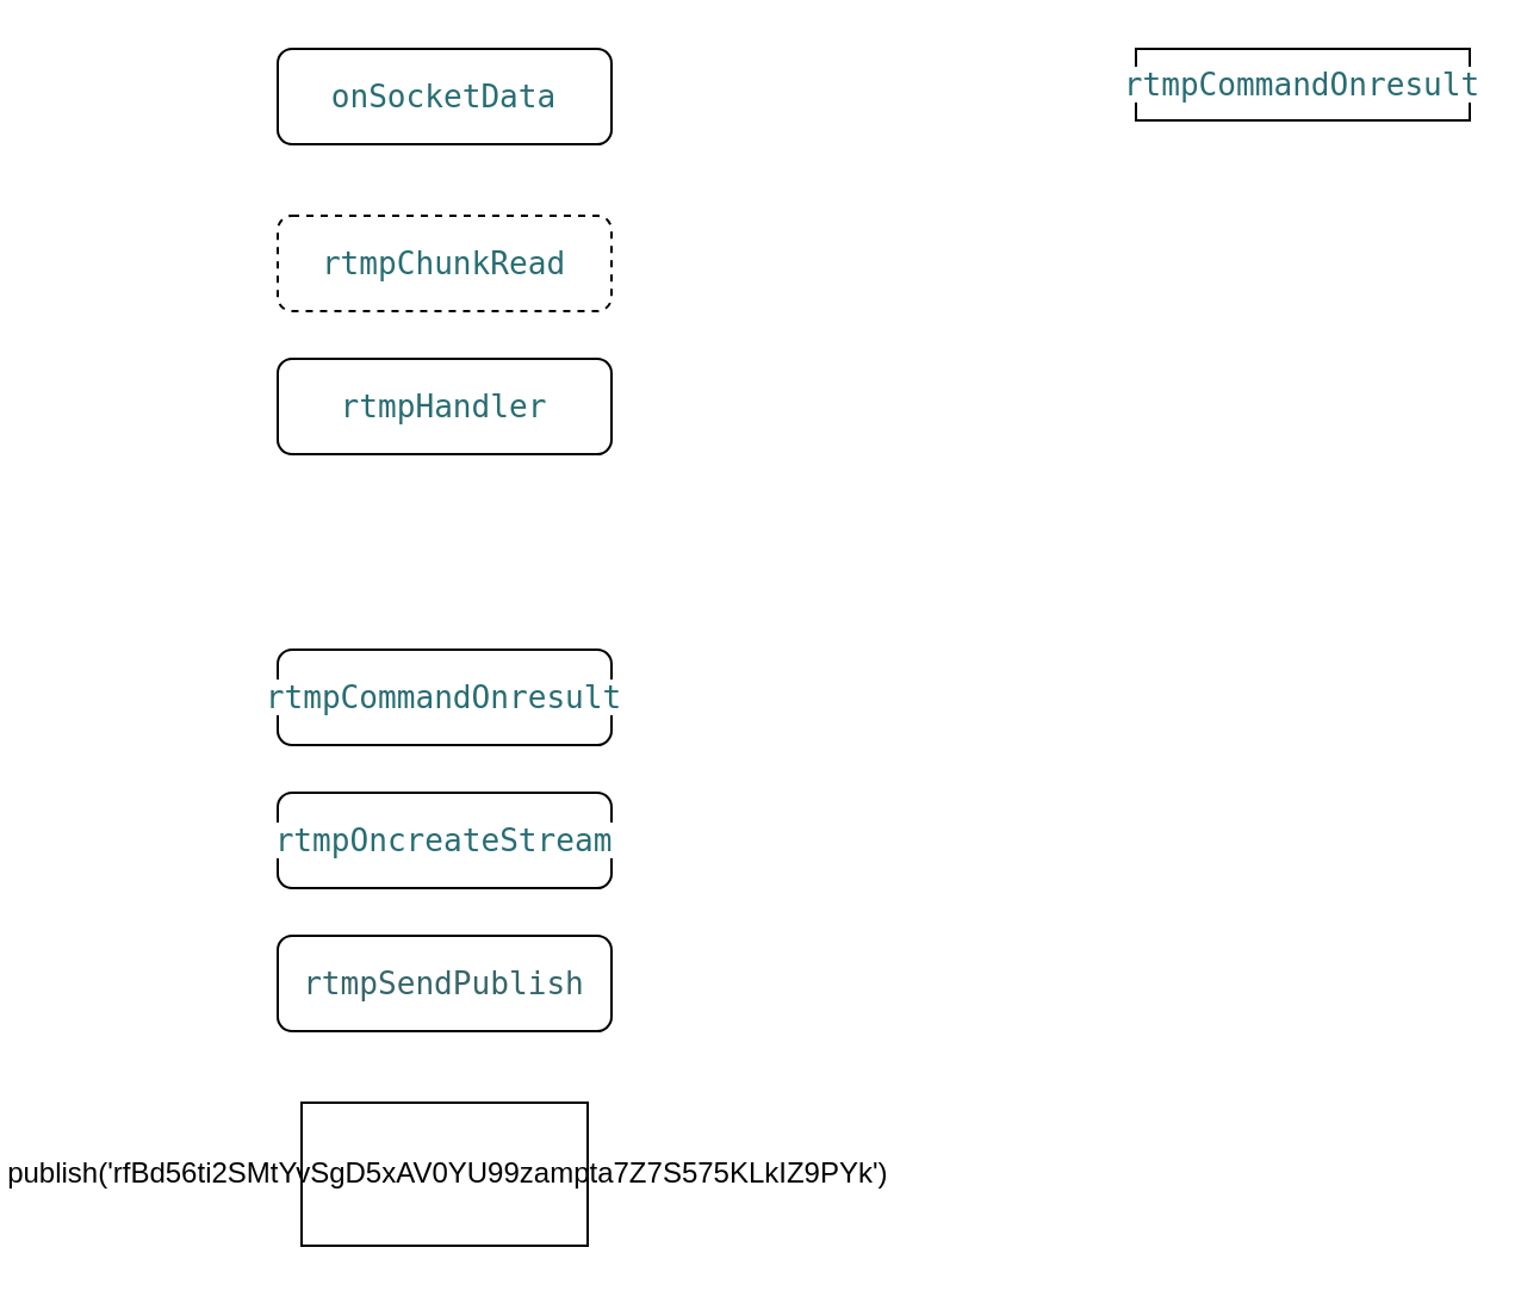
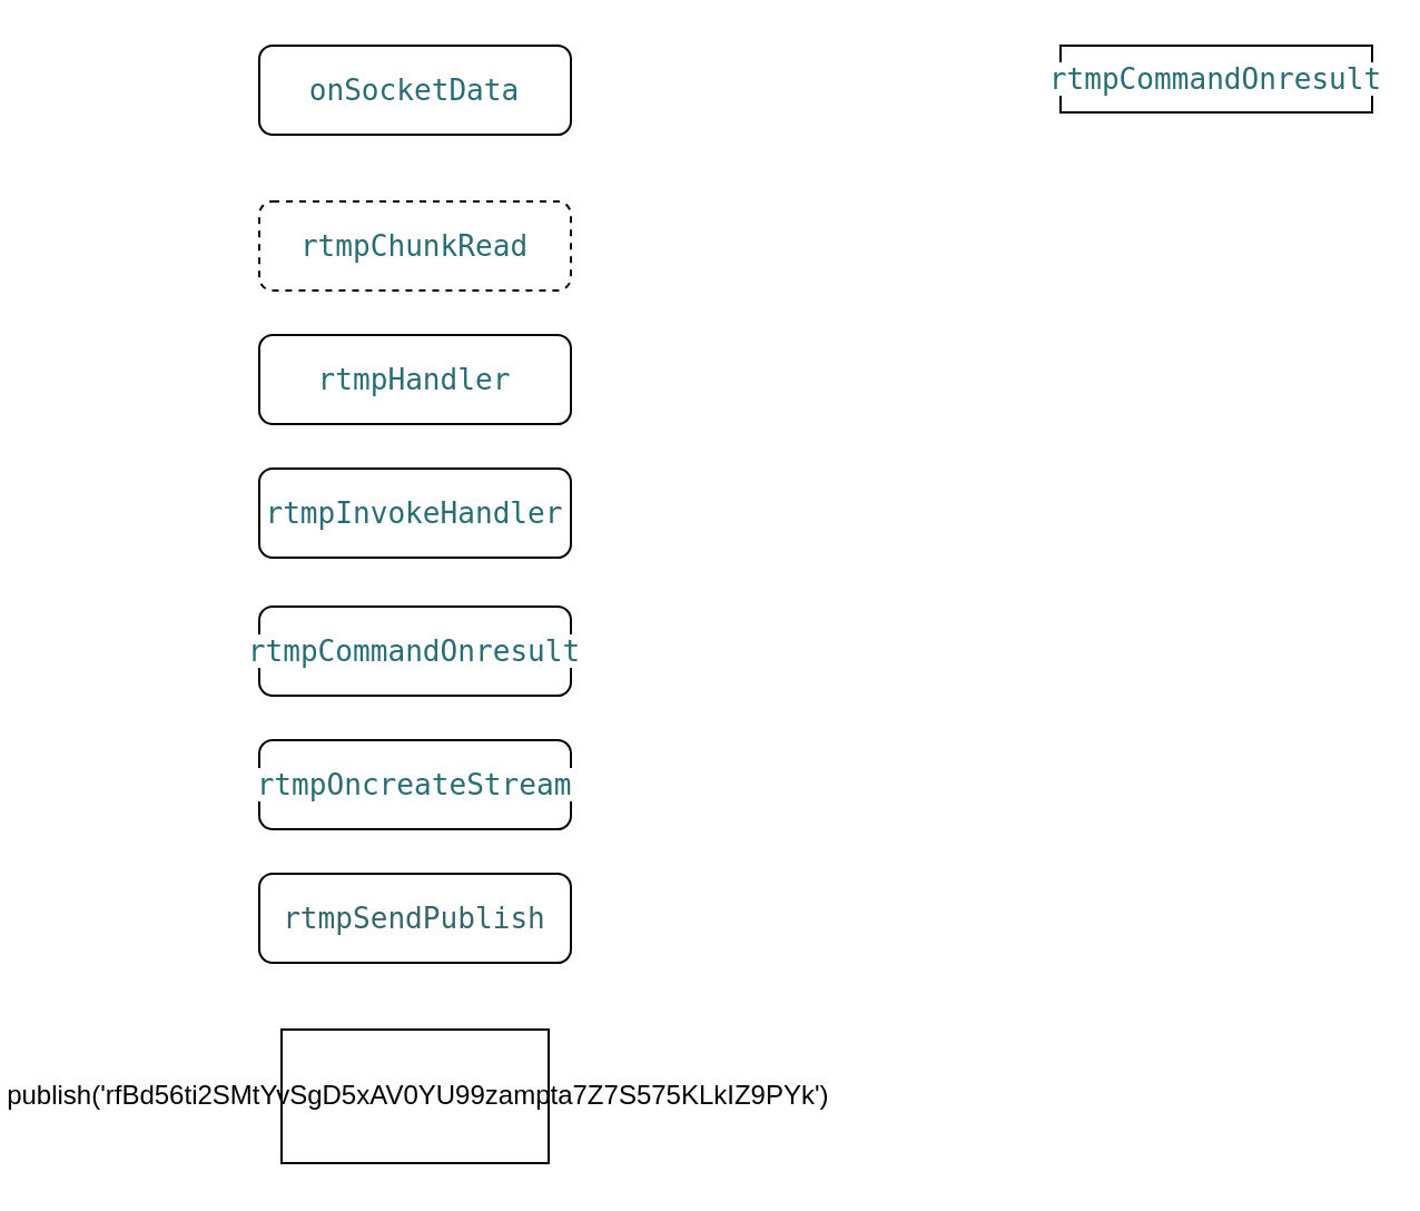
  <mxCell id="0" />
  <mxCell id="1" parent="0" />
  <mxCell id="2" value="&lt;pre style=&quot;background-color: #ffffff ; color: #080808 ; font-family: &amp;#34;jetbrains mono&amp;#34; , monospace ; font-size: 9.8pt&quot;&gt;&lt;span style=&quot;color: #286d73&quot;&gt;rtmpOncreateStream&lt;/span&gt;&lt;/pre&gt;" style="rounded=1;whiteSpace=wrap;html=1;" parent="1" vertex="1"><mxGeometry x="20" y="332" width="140" height="40" as="geometry" /></mxCell>
  <mxCell id="3" value="&lt;pre style=&quot;background-color: #ffffff ; color: #080808 ; font-family: &amp;#34;jetbrains mono&amp;#34; , monospace ; font-size: 9.8pt&quot;&gt;&lt;pre style=&quot;font-family: &amp;#34;jetbrains mono&amp;#34; , monospace ; font-size: 9.8pt&quot;&gt;&lt;span style=&quot;color: #36666b&quot;&gt;rtmpSendPublish&lt;/span&gt;&lt;/pre&gt;&lt;/pre&gt;" style="rounded=1;whiteSpace=wrap;html=1;" parent="1" vertex="1"><mxGeometry x="20" y="392" width="140" height="40" as="geometry" /></mxCell>
  <mxCell id="4" value="&lt;span&gt;&amp;nbsp;&lt;/span&gt;publish('rfBd56ti2SMtYvSgD5xAV0YU99zampta7Z7S575KLkIZ9PYk')" style="rounded=0;whiteSpace=wrap;html=1;" parent="1" vertex="1"><mxGeometry x="30" y="462" width="120" height="60" as="geometry" /></mxCell>
  <mxCell id="5" value="&lt;pre style=&quot;background-color: #ffffff ; color: #080808 ; font-family: &amp;#34;jetbrains mono&amp;#34; , monospace ; font-size: 9.8pt&quot;&gt;&lt;pre style=&quot;font-family: &amp;#34;jetbrains mono&amp;#34; , monospace ; font-size: 9.8pt&quot;&gt;&lt;span style=&quot;color: #286d73&quot;&gt;rtmpCommandOnresult&lt;/span&gt;&lt;/pre&gt;&lt;/pre&gt;" style="rounded=1;whiteSpace=wrap;html=1;" parent="1" vertex="1"><mxGeometry x="20" y="272" width="140" height="40" as="geometry" /></mxCell>
+ <mxCell id="6" value="&lt;pre style=&quot;background-color: #ffffff ; color: #080808 ; font-family: &amp;#34;jetbrains mono&amp;#34; , monospace ; font-size: 9.8pt&quot;&gt;&lt;pre style=&quot;font-family: &amp;#34;jetbrains mono&amp;#34; , monospace ; font-size: 9.8pt&quot;&gt;&lt;pre style=&quot;font-family: &amp;#34;jetbrains mono&amp;#34; , monospace ; font-size: 9.8pt&quot;&gt;&lt;span style=&quot;color: #286d73&quot;&gt;rtmpInvokeHandler&lt;/span&gt;&lt;/pre&gt;&lt;/pre&gt;&lt;/pre&gt;" style="rounded=1;whiteSpace=wrap;html=1;" parent="1" vertex="1"><mxGeometry x="20" y="210" width="140" height="40" as="geometry" /></mxCell>
  <mxCell id="7" value="&lt;pre style=&quot;background-color: #ffffff ; color: #080808 ; font-family: &amp;#34;jetbrains mono&amp;#34; , monospace ; font-size: 9.8pt&quot;&gt;&lt;pre style=&quot;font-family: &amp;#34;jetbrains mono&amp;#34; , monospace ; font-size: 9.8pt&quot;&gt;&lt;pre style=&quot;font-family: &amp;#34;jetbrains mono&amp;#34; , monospace ; font-size: 9.8pt&quot;&gt;&lt;pre style=&quot;font-family: &amp;#34;jetbrains mono&amp;#34; , monospace ; font-size: 9.8pt&quot;&gt;&lt;span style=&quot;color: #286d73&quot;&gt;rtmpHandler&lt;/span&gt;&lt;/pre&gt;&lt;/pre&gt;&lt;/pre&gt;&lt;/pre&gt;" style="rounded=1;whiteSpace=wrap;html=1;" parent="1" vertex="1"><mxGeometry x="20" y="150" width="140" height="40" as="geometry" /></mxCell>
  <mxCell id="8" value="&lt;pre style=&quot;background-color: #ffffff ; color: #080808 ; font-family: &amp;#34;jetbrains mono&amp;#34; , monospace ; font-size: 9.8pt&quot;&gt;&lt;pre style=&quot;font-family: &amp;#34;jetbrains mono&amp;#34; , monospace ; font-size: 9.8pt&quot;&gt;&lt;pre style=&quot;font-family: &amp;#34;jetbrains mono&amp;#34; , monospace ; font-size: 9.8pt&quot;&gt;&lt;pre style=&quot;font-family: &amp;#34;jetbrains mono&amp;#34; , monospace ; font-size: 9.8pt&quot;&gt;&lt;pre style=&quot;font-family: &amp;#34;jetbrains mono&amp;#34; , monospace ; font-size: 9.8pt&quot;&gt;&lt;span style=&quot;color: #286d73&quot;&gt;rtmpChunkRead&lt;/span&gt;&lt;/pre&gt;&lt;/pre&gt;&lt;/pre&gt;&lt;/pre&gt;&lt;/pre&gt;" style="rounded=1;whiteSpace=wrap;html=1;dashed=1;" parent="1" vertex="1"><mxGeometry x="20" y="90" width="140" height="40" as="geometry" /></mxCell>
  <mxCell id="9" value="&lt;pre style=&quot;background-color: #ffffff ; color: #080808 ; font-family: &amp;#34;jetbrains mono&amp;#34; , monospace ; font-size: 9.8pt&quot;&gt;&lt;pre style=&quot;font-family: &amp;#34;jetbrains mono&amp;#34; , monospace ; font-size: 9.8pt&quot;&gt;&lt;pre style=&quot;font-family: &amp;#34;jetbrains mono&amp;#34; , monospace ; font-size: 9.8pt&quot;&gt;&lt;pre style=&quot;font-family: &amp;#34;jetbrains mono&amp;#34; , monospace ; font-size: 9.8pt&quot;&gt;&lt;pre style=&quot;font-family: &amp;#34;jetbrains mono&amp;#34; , monospace ; font-size: 9.8pt&quot;&gt;&lt;pre style=&quot;font-family: &amp;#34;jetbrains mono&amp;#34; , monospace ; font-size: 9.8pt&quot;&gt;&lt;span style=&quot;color: #286d73&quot;&gt;onSocketData&lt;/span&gt;&lt;/pre&gt;&lt;/pre&gt;&lt;/pre&gt;&lt;/pre&gt;&lt;/pre&gt;&lt;/pre&gt;" style="rounded=1;whiteSpace=wrap;html=1;" parent="1" vertex="1"><mxGeometry x="20" y="20" width="140" height="40" as="geometry" /></mxCell>
  <mxCell id="10" value="&lt;pre style=&quot;background-color: #ffffff ; color: #080808 ; font-family: &amp;#34;jetbrains mono&amp;#34; , monospace ; font-size: 9.8pt&quot;&gt;&lt;span style=&quot;color: #286d73&quot;&gt;rtmpCommandOnresult&lt;/span&gt;&lt;/pre&gt;" style="rounded=0;whiteSpace=wrap;html=1;" vertex="1" parent="1"><mxGeometry x="380" y="20" width="140" height="30" as="geometry" /></mxCell>
